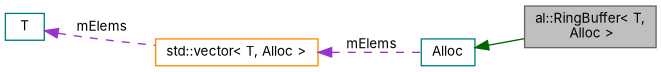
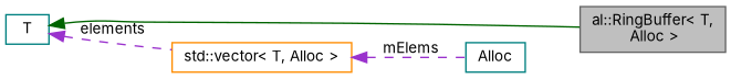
  digraph {
    fontname=Inter
    rankdir=LR
    node [color=teal fontname=Inter fontsize=10 shape=record]
    edge [color=darkorchid3 dir=back fontname=Inter fontsize=10 labelfontname="FreeSans.ttf" labelfontsize=10 style=dashed]
    n1 [color=gray40 fillcolor=grey75 fontcolor=black height=0.2 label="al::RingBuffer\< T,\l Alloc \>" style=filled width=0.4]
    n2 [height=0.2 label=Alloc width=0.4]
    n3 [color=darkorange height=0.2 label="std::vector\< T, Alloc \>" width=0.4]
    n4 [height=0.2 label=T width=0.4]
-   n2 -> n1 [color=darkgreen style=solid]
+   n4 -> n1 [color=darkgreen style=solid]
    n3 -> n2 [label=" mElems"]
-   n4 -> n3 [label=" mElems"]
+   n4 -> n3 [label=" elements"]
  }
